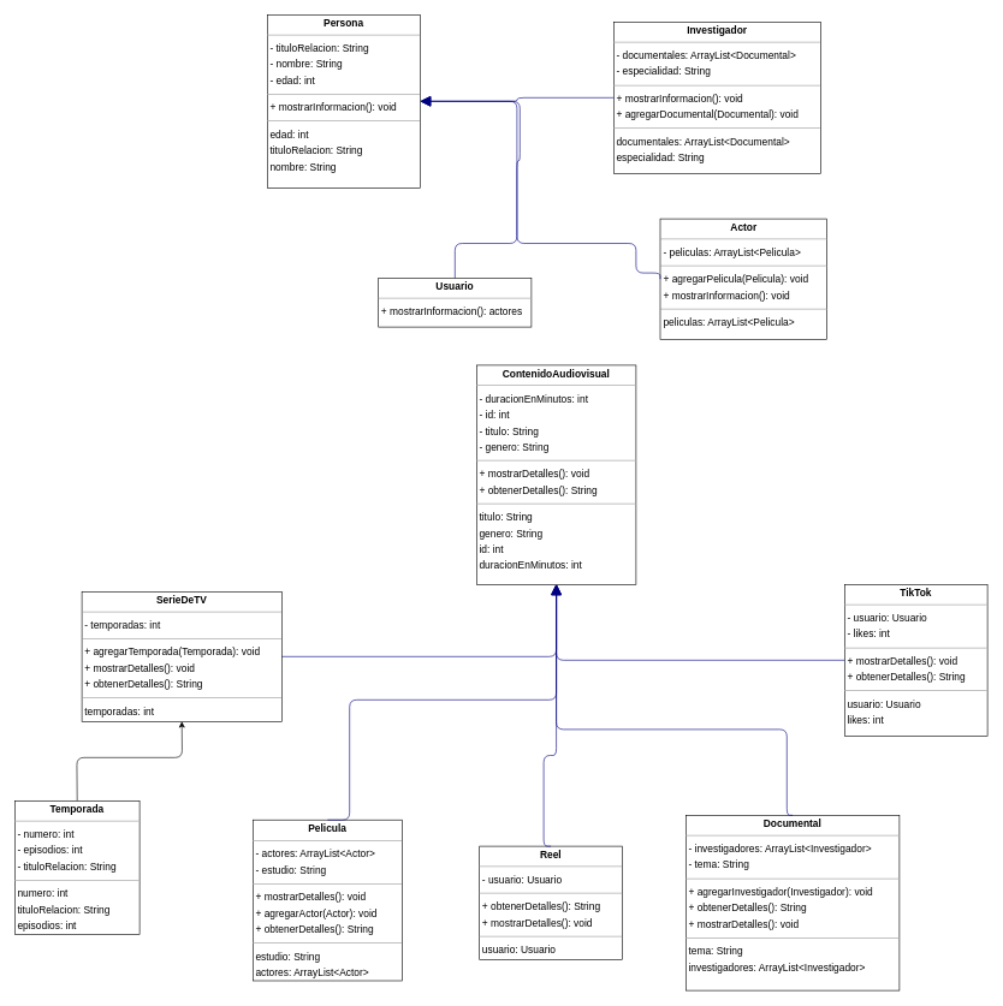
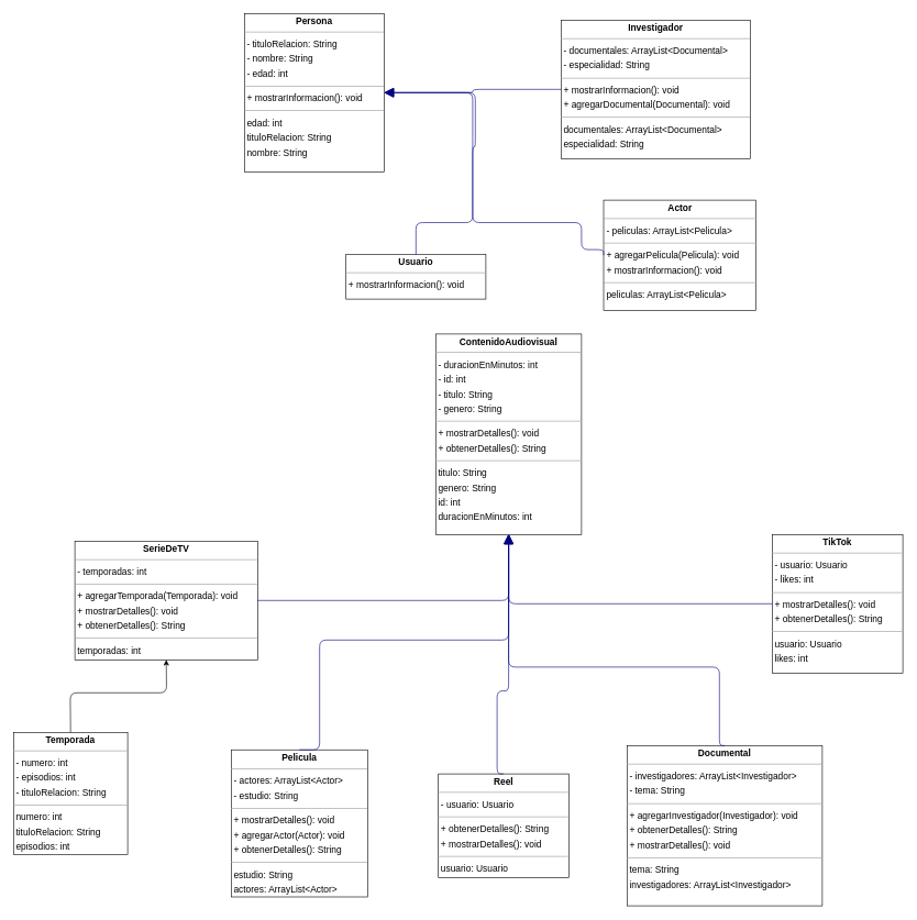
  <mxCell id="0" />
  <mxCell id="1" parent="0" />
  <mxCell id="2" value="&lt;p style=&quot;margin:0px;margin-top:4px;text-align:center;&quot;&gt;&lt;b&gt;Actor&lt;/b&gt;&lt;/p&gt;&lt;hr size=&quot;1&quot;/&gt;&lt;p style=&quot;margin:0 0 0 4px;line-height:1.6;&quot;&gt;- peliculas: ArrayList&amp;lt;Pelicula&amp;gt;&lt;/p&gt;&lt;hr size=&quot;1&quot;/&gt;&lt;p style=&quot;margin:0 0 0 4px;line-height:1.6;&quot;&gt;+ agregarPelicula(Pelicula): void&lt;br/&gt;+ mostrarInformacion(): void&lt;/p&gt;&lt;hr size=&quot;1&quot;/&gt;&lt;p style=&quot;margin:0 0 0 4px;line-height:1.6;&quot;&gt; peliculas: ArrayList&amp;lt;Pelicula&amp;gt;&lt;/p&gt;" style="verticalAlign=top;align=left;overflow=fill;fontSize=14;fontFamily=Helvetica;html=1;rounded=0;shadow=0;comic=0;labelBackgroundColor=none;strokeWidth=1;" parent="1" vertex="1"><mxGeometry x="914.5" y="303" width="231" height="167" as="geometry" /></mxCell>
  <mxCell id="3" value="&lt;p style=&quot;margin:0px;margin-top:4px;text-align:center;&quot;&gt;&lt;b&gt;ContenidoAudiovisual&lt;/b&gt;&lt;/p&gt;&lt;hr size=&quot;1&quot;/&gt;&lt;p style=&quot;margin:0 0 0 4px;line-height:1.6;&quot;&gt;- duracionEnMinutos: int&lt;br/&gt;- id: int&lt;br/&gt;- titulo: String&lt;br/&gt;- genero: String&lt;/p&gt;&lt;hr size=&quot;1&quot;/&gt;&lt;p style=&quot;margin:0 0 0 4px;line-height:1.6;&quot;&gt;+ mostrarDetalles(): void&lt;br/&gt;+ obtenerDetalles(): String&lt;/p&gt;&lt;hr size=&quot;1&quot;/&gt;&lt;p style=&quot;margin:0 0 0 4px;line-height:1.6;&quot;&gt; titulo: String&lt;br/&gt; genero: String&lt;br/&gt; id: int&lt;br/&gt; duracionEnMinutos: int&lt;/p&gt;" style="verticalAlign=top;align=left;overflow=fill;fontSize=14;fontFamily=Helvetica;html=1;rounded=0;shadow=0;comic=0;labelBackgroundColor=none;strokeWidth=1;" parent="1" vertex="1"><mxGeometry x="660" y="506" width="221" height="304" as="geometry" /></mxCell>
  <mxCell id="4" value="&lt;p style=&quot;margin:0px;margin-top:4px;text-align:center;&quot;&gt;&lt;b&gt;Documental&lt;/b&gt;&lt;/p&gt;&lt;hr size=&quot;1&quot;/&gt;&lt;p style=&quot;margin:0 0 0 4px;line-height:1.6;&quot;&gt;- investigadores: ArrayList&amp;lt;Investigador&amp;gt;&lt;br/&gt;- tema: String&lt;/p&gt;&lt;hr size=&quot;1&quot;/&gt;&lt;p style=&quot;margin:0 0 0 4px;line-height:1.6;&quot;&gt;+ agregarInvestigador(Investigador): void&lt;br/&gt;+ obtenerDetalles(): String&lt;br/&gt;+ mostrarDetalles(): void&lt;/p&gt;&lt;hr size=&quot;1&quot;/&gt;&lt;p style=&quot;margin:0 0 0 4px;line-height:1.6;&quot;&gt; tema: String&lt;br/&gt; investigadores: ArrayList&amp;lt;Investigador&amp;gt;&lt;/p&gt;" style="verticalAlign=top;align=left;overflow=fill;fontSize=14;fontFamily=Helvetica;html=1;rounded=0;shadow=0;comic=0;labelBackgroundColor=none;strokeWidth=1;" parent="1" vertex="1"><mxGeometry x="950" y="1130" width="296" height="243" as="geometry" /></mxCell>
  <mxCell id="5" value="&lt;p style=&quot;margin:0px;margin-top:4px;text-align:center;&quot;&gt;&lt;b&gt;Investigador&lt;/b&gt;&lt;/p&gt;&lt;hr size=&quot;1&quot;/&gt;&lt;p style=&quot;margin:0 0 0 4px;line-height:1.6;&quot;&gt;- documentales: ArrayList&amp;lt;Documental&amp;gt;&lt;br/&gt;- especialidad: String&lt;/p&gt;&lt;hr size=&quot;1&quot;/&gt;&lt;p style=&quot;margin:0 0 0 4px;line-height:1.6;&quot;&gt;+ mostrarInformacion(): void&lt;br/&gt;+ agregarDocumental(Documental): void&lt;/p&gt;&lt;hr size=&quot;1&quot;/&gt;&lt;p style=&quot;margin:0 0 0 4px;line-height:1.6;&quot;&gt; documentales: ArrayList&amp;lt;Documental&amp;gt;&lt;br/&gt; especialidad: String&lt;/p&gt;" style="verticalAlign=top;align=left;overflow=fill;fontSize=14;fontFamily=Helvetica;html=1;rounded=0;shadow=0;comic=0;labelBackgroundColor=none;strokeWidth=1;" parent="1" vertex="1"><mxGeometry x="850" y="30" width="287" height="210" as="geometry" /></mxCell>
  <mxCell id="6" value="&lt;p style=&quot;margin:0px;margin-top:4px;text-align:center;&quot;&gt;&lt;b&gt;Pelicula&lt;/b&gt;&lt;/p&gt;&lt;hr size=&quot;1&quot;/&gt;&lt;p style=&quot;margin:0 0 0 4px;line-height:1.6;&quot;&gt;- actores: ArrayList&amp;lt;Actor&amp;gt;&lt;br/&gt;- estudio: String&lt;/p&gt;&lt;hr size=&quot;1&quot;/&gt;&lt;p style=&quot;margin:0 0 0 4px;line-height:1.6;&quot;&gt;+ mostrarDetalles(): void&lt;br/&gt;+ agregarActor(Actor): void&lt;br/&gt;+ obtenerDetalles(): String&lt;/p&gt;&lt;hr size=&quot;1&quot;/&gt;&lt;p style=&quot;margin:0 0 0 4px;line-height:1.6;&quot;&gt; estudio: String&lt;br/&gt; actores: ArrayList&amp;lt;Actor&amp;gt;&lt;/p&gt;" style="verticalAlign=top;align=left;overflow=fill;fontSize=14;fontFamily=Helvetica;html=1;rounded=0;shadow=0;comic=0;labelBackgroundColor=none;strokeWidth=1;" parent="1" vertex="1"><mxGeometry x="350" y="1136.5" width="207" height="223" as="geometry" /></mxCell>
  <mxCell id="7" value="&lt;p style=&quot;margin:0px;margin-top:4px;text-align:center;&quot;&gt;&lt;b&gt;Persona&lt;/b&gt;&lt;/p&gt;&lt;hr size=&quot;1&quot;/&gt;&lt;p style=&quot;margin:0 0 0 4px;line-height:1.6;&quot;&gt;- tituloRelacion: String&lt;br/&gt;- nombre: String&lt;br/&gt;- edad: int&lt;/p&gt;&lt;hr size=&quot;1&quot;/&gt;&lt;p style=&quot;margin:0 0 0 4px;line-height:1.6;&quot;&gt;+ mostrarInformacion(): void&lt;/p&gt;&lt;hr size=&quot;1&quot;/&gt;&lt;p style=&quot;margin:0 0 0 4px;line-height:1.6;&quot;&gt; edad: int&lt;br/&gt; tituloRelacion: String&lt;br/&gt; nombre: String&lt;/p&gt;" style="verticalAlign=top;align=left;overflow=fill;fontSize=14;fontFamily=Helvetica;html=1;rounded=0;shadow=0;comic=0;labelBackgroundColor=none;strokeWidth=1;" parent="1" vertex="1"><mxGeometry x="370" y="20" width="212" height="240" as="geometry" /></mxCell>
  <mxCell id="8" value="&lt;p style=&quot;margin:0px;margin-top:4px;text-align:center;&quot;&gt;&lt;b&gt;Reel&lt;/b&gt;&lt;/p&gt;&lt;hr size=&quot;1&quot;/&gt;&lt;p style=&quot;margin:0 0 0 4px;line-height:1.6;&quot;&gt;- usuario: Usuario&lt;/p&gt;&lt;hr size=&quot;1&quot;/&gt;&lt;p style=&quot;margin:0 0 0 4px;line-height:1.6;&quot;&gt;+ obtenerDetalles(): String&lt;br/&gt;+ mostrarDetalles(): void&lt;/p&gt;&lt;hr size=&quot;1&quot;/&gt;&lt;p style=&quot;margin:0 0 0 4px;line-height:1.6;&quot;&gt; usuario: Usuario&lt;/p&gt;" style="verticalAlign=top;align=left;overflow=fill;fontSize=14;fontFamily=Helvetica;html=1;rounded=0;shadow=0;comic=0;labelBackgroundColor=none;strokeWidth=1;" parent="1" vertex="1"><mxGeometry x="664" y="1173" width="198" height="157" as="geometry" /></mxCell>
  <mxCell id="9" value="&lt;p style=&quot;margin:0px;margin-top:4px;text-align:center;&quot;&gt;&lt;b&gt;SerieDeTV&lt;/b&gt;&lt;/p&gt;&lt;hr size=&quot;1&quot;/&gt;&lt;p style=&quot;margin:0 0 0 4px;line-height:1.6;&quot;&gt;- temporadas: int&lt;/p&gt;&lt;hr size=&quot;1&quot;/&gt;&lt;p style=&quot;margin:0 0 0 4px;line-height:1.6;&quot;&gt;+ agregarTemporada(Temporada): void&lt;br/&gt;+ mostrarDetalles(): void&lt;br/&gt;+ obtenerDetalles(): String&lt;/p&gt;&lt;hr size=&quot;1&quot;/&gt;&lt;p style=&quot;margin:0 0 0 4px;line-height:1.6;&quot;&gt; temporadas: int&lt;/p&gt;" style="verticalAlign=top;align=left;overflow=fill;fontSize=14;fontFamily=Helvetica;html=1;rounded=0;shadow=0;comic=0;labelBackgroundColor=none;strokeWidth=1;" parent="1" vertex="1"><mxGeometry x="113" y="820" width="277" height="180" as="geometry" /></mxCell>
  <mxCell id="10" style="edgeStyle=none;html=1;entryX=0.5;entryY=1;entryDx=0;entryDy=0;exitX=0.5;exitY=0;exitDx=0;exitDy=0;" edge="1" parent="1" source="11" target="9"><mxGeometry relative="1" as="geometry"><Array as="points"><mxPoint x="106" y="1050" /><mxPoint x="252" y="1050" /></Array></mxGeometry></mxCell>
  <mxCell id="11" value="&lt;p style=&quot;margin:0px;margin-top:4px;text-align:center;&quot;&gt;&lt;b&gt;Temporada&lt;/b&gt;&lt;/p&gt;&lt;hr size=&quot;1&quot;/&gt;&lt;p style=&quot;margin:0 0 0 4px;line-height:1.6;&quot;&gt;- numero: int&lt;br/&gt;- episodios: int&lt;br/&gt;- tituloRelacion: String&lt;/p&gt;&lt;hr size=&quot;1&quot;/&gt;&lt;p style=&quot;margin:0 0 0 4px;line-height:1.6;&quot;&gt; numero: int&lt;br/&gt; tituloRelacion: String&lt;br/&gt; episodios: int&lt;/p&gt;" style="verticalAlign=top;align=left;overflow=fill;fontSize=14;fontFamily=Helvetica;html=1;rounded=0;shadow=0;comic=0;labelBackgroundColor=none;strokeWidth=1;" parent="1" vertex="1"><mxGeometry x="20" y="1110" width="173" height="185" as="geometry" /></mxCell>
  <mxCell id="12" value="&lt;p style=&quot;margin:0px;margin-top:4px;text-align:center;&quot;&gt;&lt;b&gt;TikTok&lt;/b&gt;&lt;/p&gt;&lt;hr size=&quot;1&quot;/&gt;&lt;p style=&quot;margin:0 0 0 4px;line-height:1.6;&quot;&gt;- usuario: Usuario&lt;br/&gt;- likes: int&lt;/p&gt;&lt;hr size=&quot;1&quot;/&gt;&lt;p style=&quot;margin:0 0 0 4px;line-height:1.6;&quot;&gt;+ mostrarDetalles(): void&lt;br/&gt;+ obtenerDetalles(): String&lt;/p&gt;&lt;hr size=&quot;1&quot;/&gt;&lt;p style=&quot;margin:0 0 0 4px;line-height:1.6;&quot;&gt; usuario: Usuario&lt;br/&gt; likes: int&lt;/p&gt;" style="verticalAlign=top;align=left;overflow=fill;fontSize=14;fontFamily=Helvetica;html=1;rounded=0;shadow=0;comic=0;labelBackgroundColor=none;strokeWidth=1;" parent="1" vertex="1"><mxGeometry x="1170" y="810" width="198" height="210" as="geometry" /></mxCell>
- <mxCell id="13" value="&lt;p style=&quot;margin:0px;margin-top:4px;text-align:center;&quot;&gt;&lt;b&gt;Usuario&lt;/b&gt;&lt;/p&gt;&lt;hr size=&quot;1&quot;/&gt;&lt;p style=&quot;margin:0 0 0 4px;line-height:1.6;&quot;&gt;+ mostrarInformacion(): actores&lt;/p&gt;" style="verticalAlign=top;align=left;overflow=fill;fontSize=14;fontFamily=Helvetica;html=1;rounded=0;shadow=0;comic=0;labelBackgroundColor=none;strokeWidth=1;" parent="1" vertex="1"><mxGeometry x="524" y="385" width="212" height="68" as="geometry" /></mxCell>
+ <mxCell id="13" value="&lt;p style=&quot;margin:0px;margin-top:4px;text-align:center;&quot;&gt;&lt;b&gt;Usuario&lt;/b&gt;&lt;/p&gt;&lt;hr size=&quot;1&quot;/&gt;&lt;p style=&quot;margin:0 0 0 4px;line-height:1.6;&quot;&gt;+ mostrarInformacion(): void&lt;/p&gt;" style="verticalAlign=top;align=left;overflow=fill;fontSize=14;fontFamily=Helvetica;html=1;rounded=0;shadow=0;comic=0;labelBackgroundColor=none;strokeWidth=1;" parent="1" vertex="1"><mxGeometry x="524" y="385" width="212" height="68" as="geometry" /></mxCell>
  <mxCell id="14" value="" style="html=1;rounded=1;edgeStyle=orthogonalEdgeStyle;dashed=0;startArrow=none;endArrow=block;endSize=12;strokeColor=#000082;exitX=0;exitY=0.5;exitDx=0;exitDy=0;entryX=1.000;entryY=0.500;entryDx=0;entryDy=0;" parent="1" source="2" target="7" edge="1"><mxGeometry width="50" height="50" relative="1" as="geometry"><Array as="points"><mxPoint x="881" y="378" /><mxPoint x="881" y="337" /><mxPoint x="716" y="337" /><mxPoint x="716" y="140" /></Array></mxGeometry></mxCell>
  <mxCell id="15" value="" style="html=1;rounded=1;edgeStyle=orthogonalEdgeStyle;dashed=0;startArrow=none;endArrow=block;endSize=12;strokeColor=#000082;entryX=0.500;entryY=1.000;entryDx=0;entryDy=0;" parent="1" target="3" edge="1"><mxGeometry width="50" height="50" relative="1" as="geometry"><Array as="points"><mxPoint x="1090" y="1130" /><mxPoint x="1090" y="1011" /><mxPoint x="771" y="1011" /></Array><mxPoint x="1098" y="1130" as="sourcePoint" /></mxGeometry></mxCell>
  <mxCell id="16" value="" style="html=1;rounded=1;edgeStyle=orthogonalEdgeStyle;dashed=0;startArrow=none;endArrow=block;endSize=12;strokeColor=#000082;exitX=0.000;exitY=0.500;exitDx=0;exitDy=0;entryX=1.000;entryY=0.500;entryDx=0;entryDy=0;" parent="1" source="5" target="7" edge="1"><mxGeometry width="50" height="50" relative="1" as="geometry"><Array as="points" /></mxGeometry></mxCell>
  <mxCell id="17" value="" style="html=1;rounded=1;edgeStyle=orthogonalEdgeStyle;dashed=0;startArrow=none;endArrow=block;endSize=12;strokeColor=#000082;exitX=0.500;exitY=0.000;exitDx=0;exitDy=0;entryX=0.500;entryY=1.000;entryDx=0;entryDy=0;" parent="1" source="6" target="3" edge="1"><mxGeometry width="50" height="50" relative="1" as="geometry"><Array as="points"><mxPoint x="484" y="1137" /><mxPoint x="484" y="970" /><mxPoint x="771" y="970" /></Array></mxGeometry></mxCell>
  <mxCell id="18" value="" style="html=1;rounded=1;edgeStyle=orthogonalEdgeStyle;dashed=0;startArrow=none;endArrow=block;endSize=12;strokeColor=#000082;exitX=0.500;exitY=0.000;exitDx=0;exitDy=0;entryX=0.500;entryY=1.000;entryDx=0;entryDy=0;" parent="1" source="8" target="3" edge="1"><mxGeometry width="50" height="50" relative="1" as="geometry"><Array as="points"><mxPoint x="753" y="1173" /><mxPoint x="753" y="1047" /><mxPoint x="771" y="1047" /></Array></mxGeometry></mxCell>
  <mxCell id="19" value="" style="html=1;rounded=1;edgeStyle=orthogonalEdgeStyle;dashed=0;startArrow=none;endArrow=block;endSize=12;strokeColor=#000082;exitX=1;exitY=0.5;exitDx=0;exitDy=0;entryX=0.500;entryY=1.000;entryDx=0;entryDy=0;" parent="1" source="9" target="3" edge="1"><mxGeometry width="50" height="50" relative="1" as="geometry"><Array as="points"><mxPoint x="771" y="910" /></Array></mxGeometry></mxCell>
  <mxCell id="20" value="" style="html=1;rounded=1;edgeStyle=orthogonalEdgeStyle;dashed=0;startArrow=none;endArrow=block;endSize=12;strokeColor=#000082;exitX=0;exitY=0.5;exitDx=0;exitDy=0;entryX=0.500;entryY=1.000;entryDx=0;entryDy=0;" parent="1" source="12" target="3" edge="1"><mxGeometry width="50" height="50" relative="1" as="geometry"><Array as="points"><mxPoint x="771" y="915" /></Array></mxGeometry></mxCell>
  <mxCell id="21" value="" style="html=1;rounded=1;edgeStyle=orthogonalEdgeStyle;dashed=0;startArrow=none;endArrow=block;endSize=12;strokeColor=#000082;exitX=0.500;exitY=0.001;exitDx=0;exitDy=0;entryX=1.000;entryY=0.500;entryDx=0;entryDy=0;" parent="1" source="13" target="7" edge="1"><mxGeometry width="50" height="50" relative="1" as="geometry"><Array as="points"><mxPoint x="630" y="337" /><mxPoint x="716" y="337" /><mxPoint x="716" y="222" /><mxPoint x="720" y="222" /><mxPoint x="720" y="140" /></Array></mxGeometry></mxCell>
